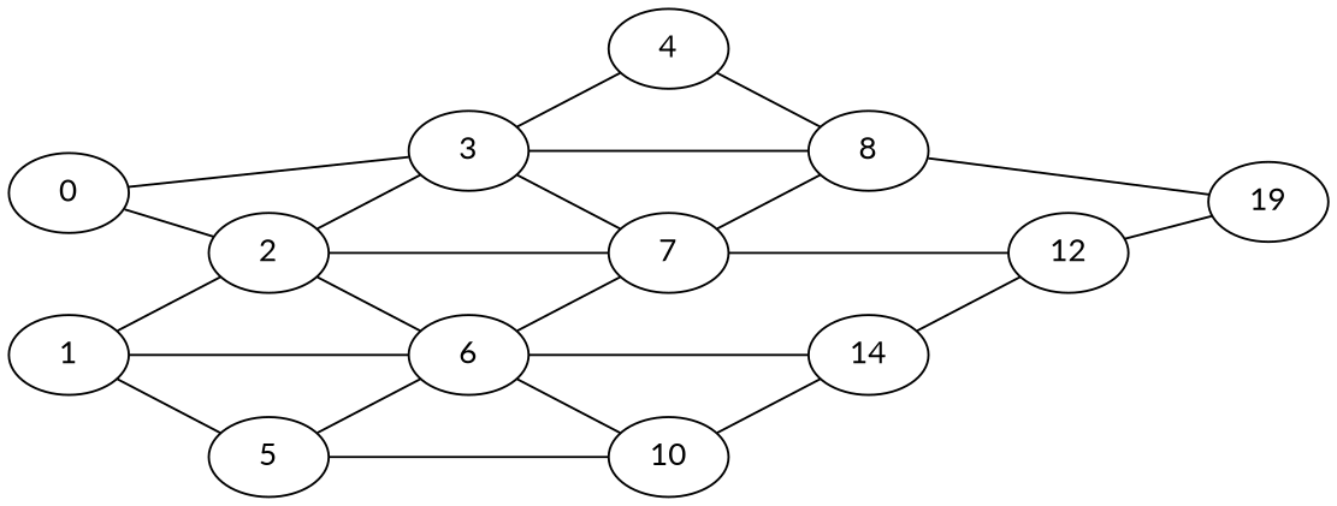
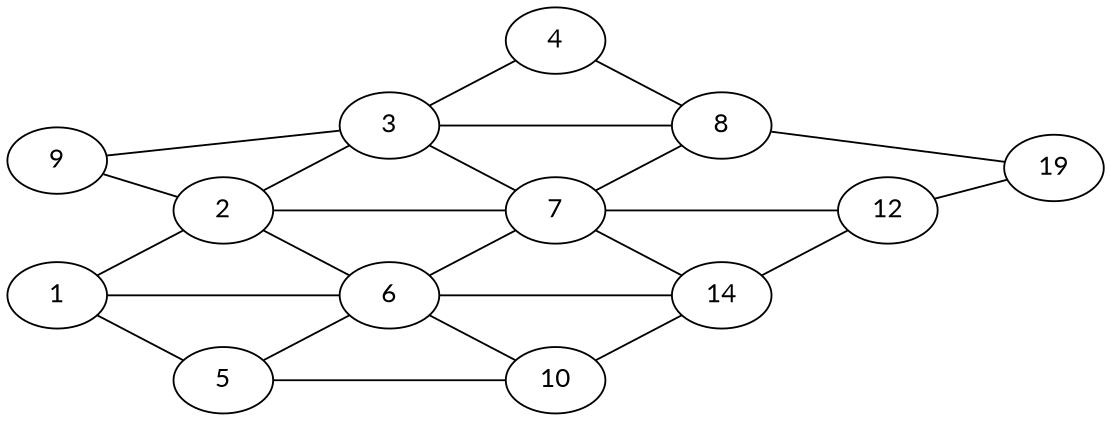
  graph {
    fontname=Lato
    rankdir=LR
    node [fontname=Lato v_in_cycle=1]
    edge [e_in_cycle=0 fontname=Lato]
-   0 [v_in_cycle=0]
+   0 [v_in_cycle=0 label=9]
    2
    3
    6
    7
    4
    8
    1
    5
    10
    n11 [label=14]
    12
    n13 [label=19]
    0 -- 2
    0 -- 3
    2 -- 3
    2 -- 6 [e_in_cycle=1]
    2 -- 7
    3 -- 7
    3 -- 4 [e_in_cycle=1]
    3 -- 8 [e_in_cycle=1]
    6 -- 7 [e_in_cycle=1]
    6 -- 10
    6 -- n11
    7 -- 8 [e_in_cycle=1]
+   7 -- n11
    7 -- 12
    4 -- 8
    8 -- n13
    1 -- 2 [e_in_cycle=1]
    1 -- 6
    1 -- 5 [e_in_cycle=1]
    5 -- 6
    5 -- 10 [e_in_cycle=1]
    10 -- n11 [e_in_cycle=1]
    n11 -- 12 [e_in_cycle=1]
    12 -- n13 [e_in_cycle=1]
  }
